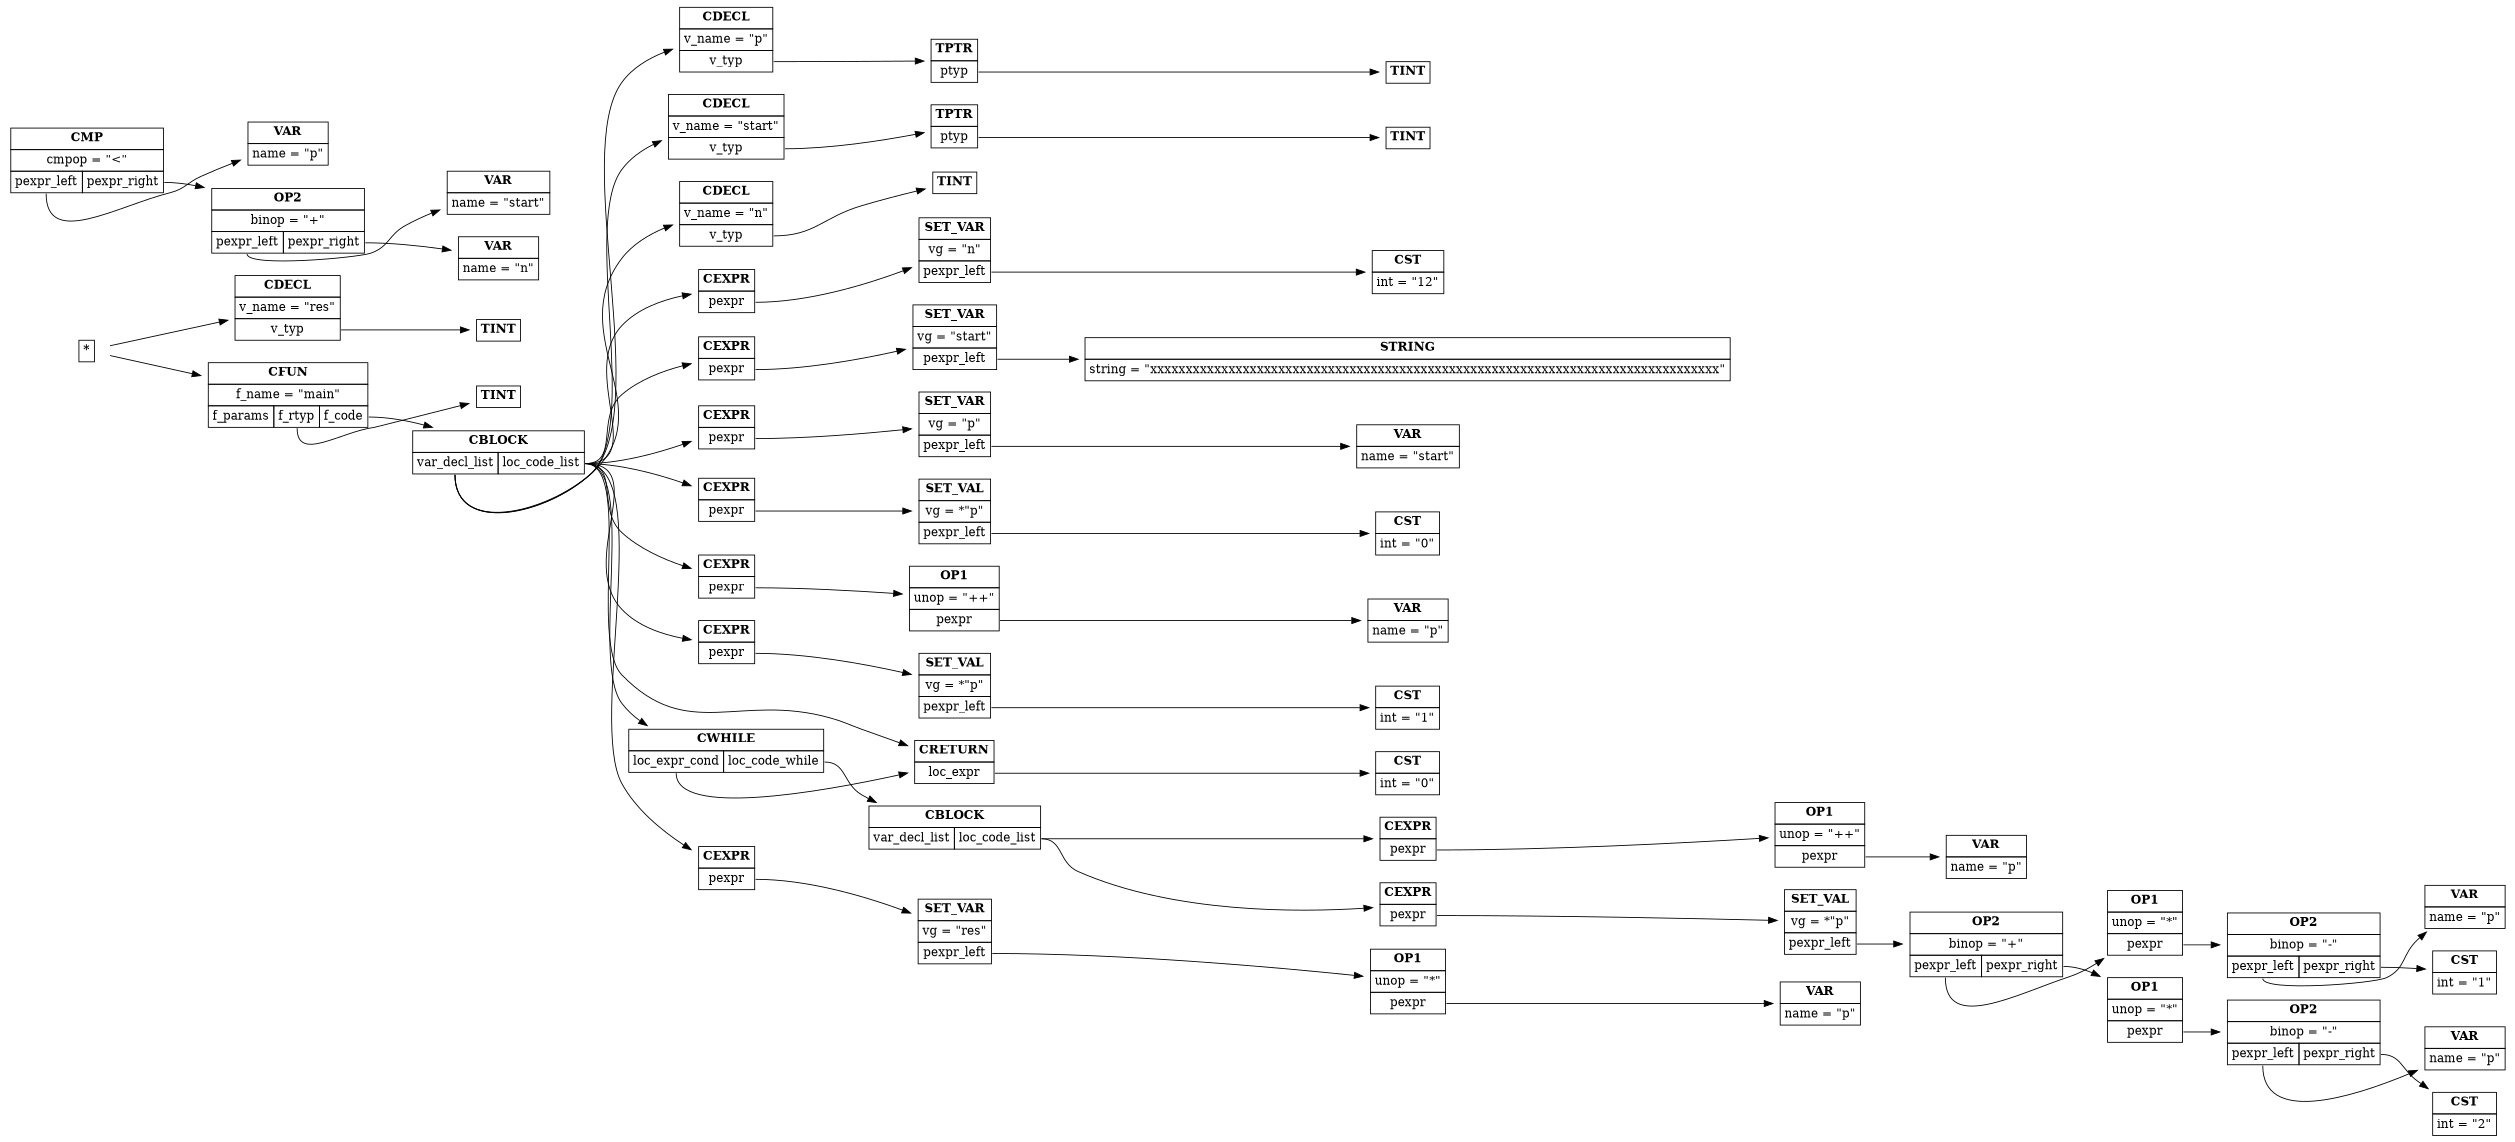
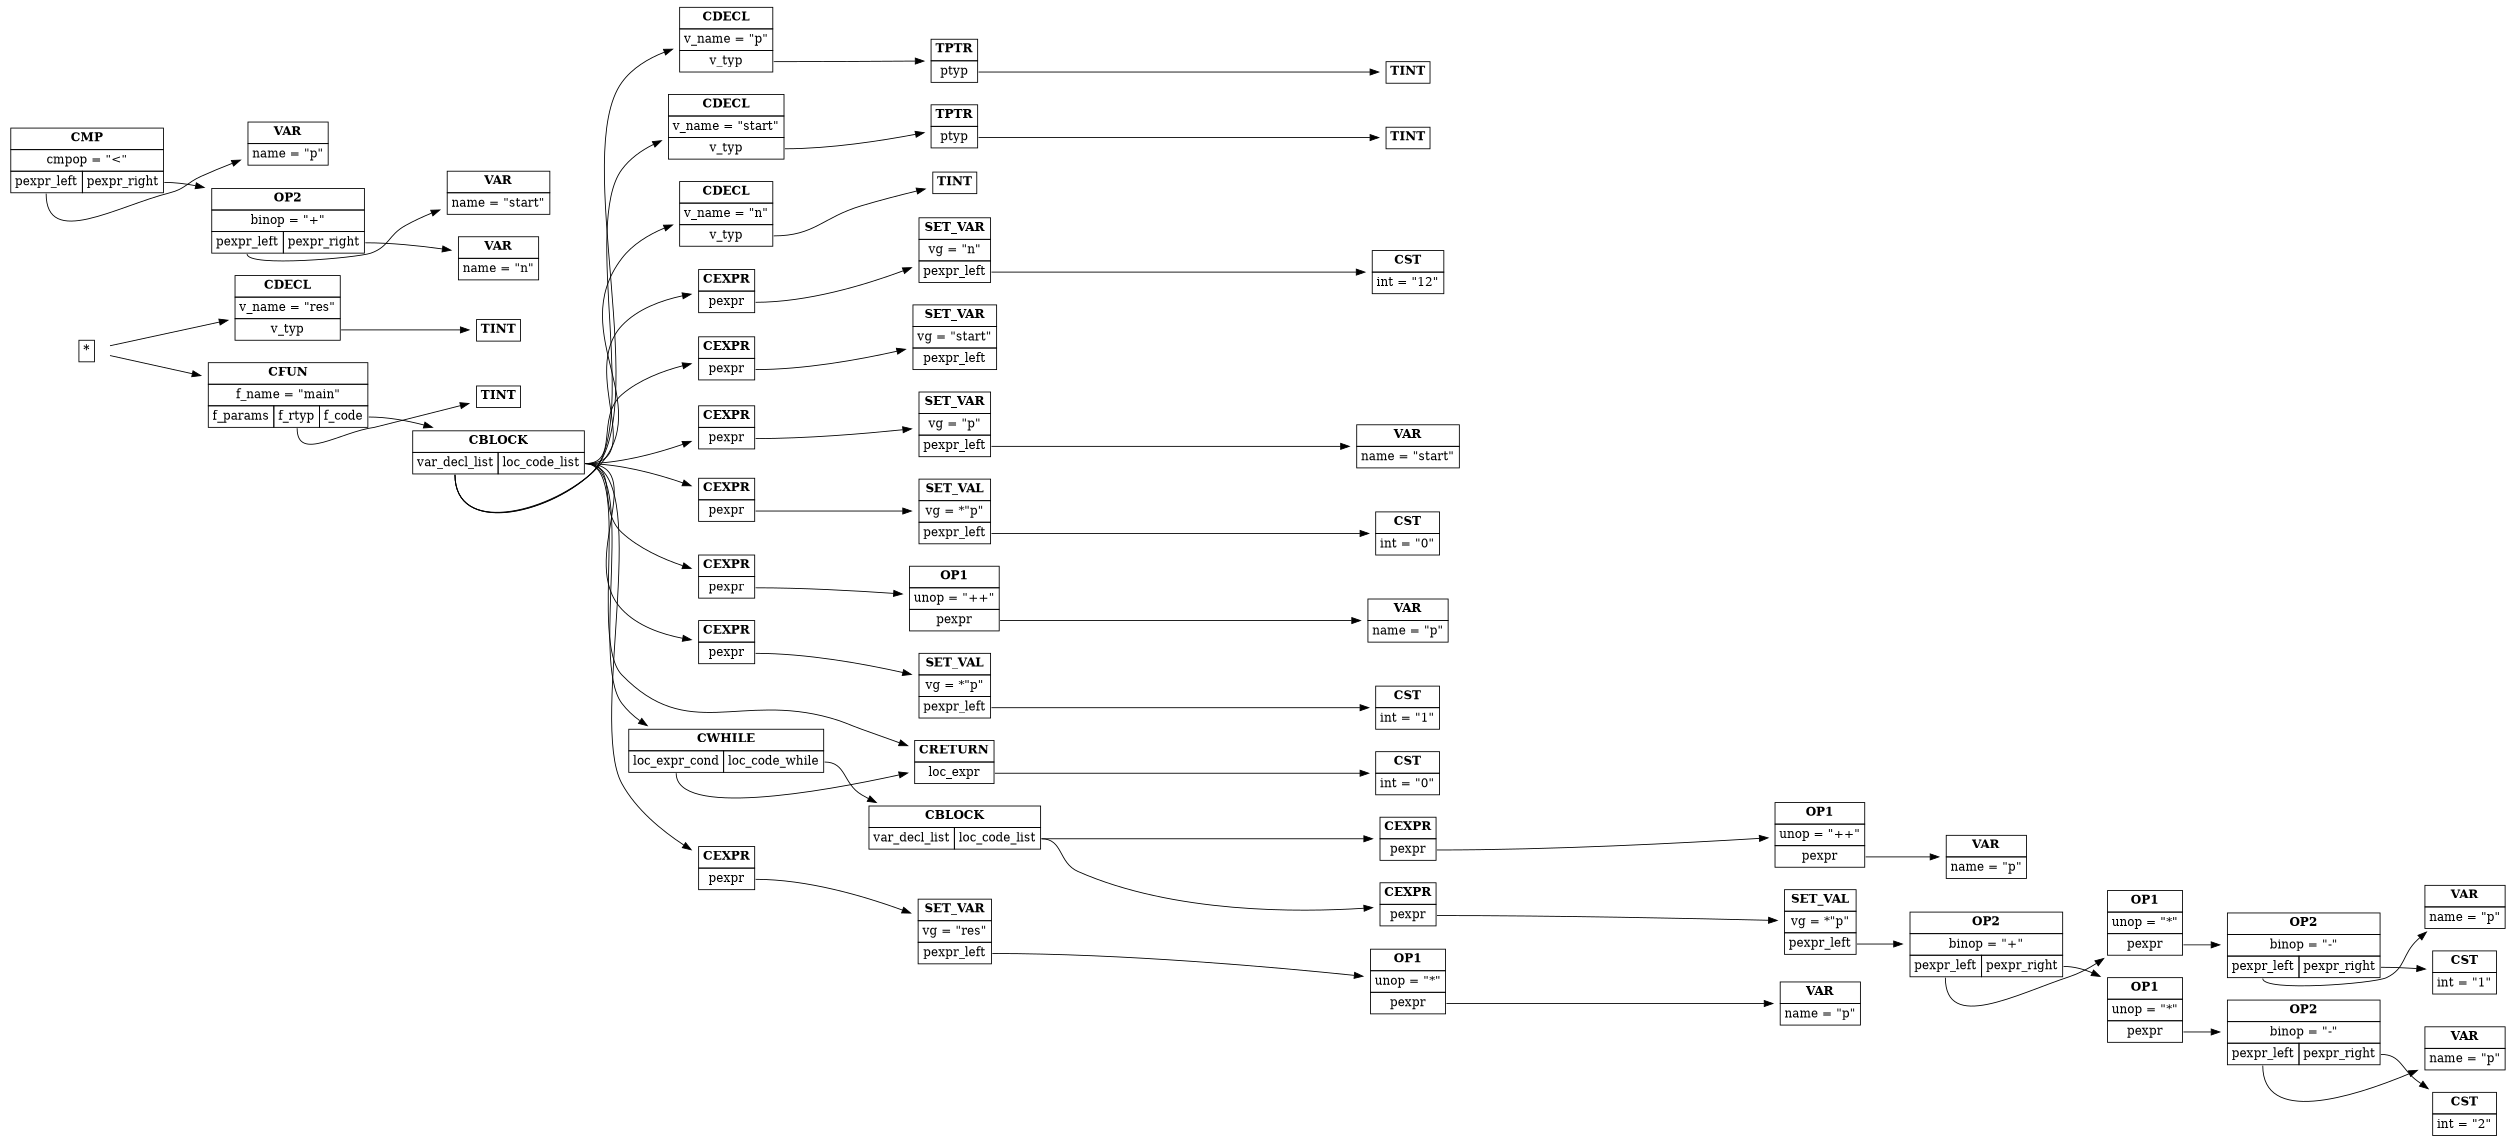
  digraph {
    rankdir=LR
    node [shape=plaintext]
    edge [tailport=pexpr]
    n1 [label=<<table border='0' cellborder='1' cellspacing='0' cellpadding='4'><tr ><td colspan = '1'><b >*</b></td></tr></table>>]
    n2 [label=<<table border='0' cellborder='1' cellspacing='0' cellpadding='4'><tr ><td colspan = '1'><b >CDECL</b></td></tr><tr ><td colspan = '1'>v_name = "res"</td></tr><tr ><td port='v_typ'>v_typ</td></tr></table>>]
    n3 [label=<<table border='0' cellborder='1' cellspacing='0' cellpadding='4'><tr ><td colspan = '3'><b >CFUN</b></td></tr><tr ><td colspan = '3'>f_name = "main"</td></tr><tr ><td port='f_params'>f_params</td><td port='f_rtyp'>f_rtyp</td><td port='f_code'>f_code</td></tr></table>>]
    n4 [label=<<table border='0' cellborder='1' cellspacing='0' cellpadding='4'><tr ><td colspan = '1'><b >TINT</b></td></tr></table>>]
    n5 [label=<<table border='0' cellborder='1' cellspacing='0' cellpadding='4'><tr ><td colspan = '1'><b >TINT</b></td></tr></table>>]
    n6 [label=<<table border='0' cellborder='1' cellspacing='0' cellpadding='4'><tr ><td colspan = '2'><b >CBLOCK</b></td></tr><tr ><td port='var_decl_list'>var_decl_list</td><td port='loc_code_list'>loc_code_list</td></tr></table>>]
    n7 [label=<<table border='0' cellborder='1' cellspacing='0' cellpadding='4'><tr ><td colspan = '1'><b >CDECL</b></td></tr><tr ><td colspan = '1'>v_name = "p"</td></tr><tr ><td port='v_typ'>v_typ</td></tr></table>>]
    n8 [label=<<table border='0' cellborder='1' cellspacing='0' cellpadding='4'><tr ><td colspan = '1'><b >CDECL</b></td></tr><tr ><td colspan = '1'>v_name = "start"</td></tr><tr ><td port='v_typ'>v_typ</td></tr></table>>]
    n9 [label=<<table border='0' cellborder='1' cellspacing='0' cellpadding='4'><tr ><td colspan = '1'><b >CDECL</b></td></tr><tr ><td colspan = '1'>v_name = "n"</td></tr><tr ><td port='v_typ'>v_typ</td></tr></table>>]
    n10 [label=<<table border='0' cellborder='1' cellspacing='0' cellpadding='4'><tr ><td colspan = '1'><b >CEXPR</b></td></tr><tr ><td port='pexpr'>pexpr</td></tr></table>>]
    n11 [label=<<table border='0' cellborder='1' cellspacing='0' cellpadding='4'><tr ><td colspan = '1'><b >CEXPR</b></td></tr><tr ><td port='pexpr'>pexpr</td></tr></table>>]
    n12 [label=<<table border='0' cellborder='1' cellspacing='0' cellpadding='4'><tr ><td colspan = '1'><b >CEXPR</b></td></tr><tr ><td port='pexpr'>pexpr</td></tr></table>>]
    n13 [label=<<table border='0' cellborder='1' cellspacing='0' cellpadding='4'><tr ><td colspan = '1'><b >CEXPR</b></td></tr><tr ><td port='pexpr'>pexpr</td></tr></table>>]
    n14 [label=<<table border='0' cellborder='1' cellspacing='0' cellpadding='4'><tr ><td colspan = '1'><b >CEXPR</b></td></tr><tr ><td port='pexpr'>pexpr</td></tr></table>>]
    n15 [label=<<table border='0' cellborder='1' cellspacing='0' cellpadding='4'><tr ><td colspan = '1'><b >CEXPR</b></td></tr><tr ><td port='pexpr'>pexpr</td></tr></table>>]
    n16 [label=<<table border='0' cellborder='1' cellspacing='0' cellpadding='4'><tr ><td colspan = '2'><b >CWHILE</b></td></tr><tr ><td port='loc_expr_cond'>loc_expr_cond</td><td port='loc_code_while'>loc_code_while</td></tr></table>>]
    n17 [label=<<table border='0' cellborder='1' cellspacing='0' cellpadding='4'><tr ><td colspan = '1'><b >CEXPR</b></td></tr><tr ><td port='pexpr'>pexpr</td></tr></table>>]
    n18 [label=<<table border='0' cellborder='1' cellspacing='0' cellpadding='4'><tr ><td colspan = '1'><b >CRETURN</b></td></tr><tr ><td port='loc_expr'>loc_expr</td></tr></table>>]
    n19 [label=<<table border='0' cellborder='1' cellspacing='0' cellpadding='4'><tr ><td colspan = '1'><b >TPTR</b></td></tr><tr ><td port='ptyp'>ptyp</td></tr></table>>]
    n20 [label=<<table border='0' cellborder='1' cellspacing='0' cellpadding='4'><tr ><td colspan = '1'><b >TPTR</b></td></tr><tr ><td port='ptyp'>ptyp</td></tr></table>>]
    n21 [label=<<table border='0' cellborder='1' cellspacing='0' cellpadding='4'><tr ><td colspan = '1'><b >TINT</b></td></tr></table>>]
    n22 [label=<<table border='0' cellborder='1' cellspacing='0' cellpadding='4'><tr ><td colspan = '1'><b >SET_VAR</b></td></tr><tr ><td colspan = '1'>vg = "n"</td></tr><tr ><td port='pexpr_left'>pexpr_left</td></tr></table>>]
    n23 [label=<<table border='0' cellborder='1' cellspacing='0' cellpadding='4'><tr ><td colspan = '1'><b >SET_VAR</b></td></tr><tr ><td colspan = '1'>vg = "start"</td></tr><tr ><td port='pexpr_left'>pexpr_left</td></tr></table>>]
    n24 [label=<<table border='0' cellborder='1' cellspacing='0' cellpadding='4'><tr ><td colspan = '1'><b >SET_VAR</b></td></tr><tr ><td colspan = '1'>vg = "p"</td></tr><tr ><td port='pexpr_left'>pexpr_left</td></tr></table>>]
    n25 [label=<<table border='0' cellborder='1' cellspacing='0' cellpadding='4'><tr ><td colspan = '1'><b >SET_VAL</b></td></tr><tr ><td colspan = '1'>vg = *"p"</td></tr><tr ><td port='pexpr_left'>pexpr_left</td></tr></table>>]
    n26 [label=<<table border='0' cellborder='1' cellspacing='0' cellpadding='4'><tr ><td colspan = '1'><b >OP1</b></td></tr><tr ><td colspan = '1'>unop = "++"</td></tr><tr ><td port='pexpr'>pexpr</td></tr></table>>]
    n27 [label=<<table border='0' cellborder='1' cellspacing='0' cellpadding='4'><tr ><td colspan = '1'><b >SET_VAL</b></td></tr><tr ><td colspan = '1'>vg = *"p"</td></tr><tr ><td port='pexpr_left'>pexpr_left</td></tr></table>>]
    n28 [label=<<table border='0' cellborder='1' cellspacing='0' cellpadding='4'><tr ><td colspan = '2'><b >CBLOCK</b></td></tr><tr ><td port='var_decl_list'>var_decl_list</td><td port='loc_code_list'>loc_code_list</td></tr></table>>]
    n29 [label=<<table border='0' cellborder='1' cellspacing='0' cellpadding='4'><tr ><td colspan = '1'><b >SET_VAR</b></td></tr><tr ><td colspan = '1'>vg = "res"</td></tr><tr ><td port='pexpr_left'>pexpr_left</td></tr></table>>]
    n30 [label=<<table border='0' cellborder='1' cellspacing='0' cellpadding='4'><tr ><td colspan = '1'><b >CST</b></td></tr><tr ><td colspan = '1'>int = "0"</td></tr></table>>]
    n31 [label=<<table border='0' cellborder='1' cellspacing='0' cellpadding='4'><tr ><td colspan = '1'><b >TINT</b></td></tr></table>>]
    n32 [label=<<table border='0' cellborder='1' cellspacing='0' cellpadding='4'><tr ><td colspan = '1'><b >TINT</b></td></tr></table>>]
    n33 [label=<<table border='0' cellborder='1' cellspacing='0' cellpadding='4'><tr ><td colspan = '1'><b >CST</b></td></tr><tr ><td colspan = '1'>int = "12"</td></tr></table>>]
-   n34 [label=<<table border='0' cellborder='1' cellspacing='0' cellpadding='4'><tr ><td colspan = '1'><b >STRING</b></td></tr><tr ><td colspan = '1'>string = "xxxxxxxxxxxxxxxxxxxxxxxxxxxxxxxxxxxxxxxxxxxxxxxxxxxxxxxxxxxxxxxxxxxxxxxxxxxxxxxx"</td></tr></table>>]
    n35 [label=<<table border='0' cellborder='1' cellspacing='0' cellpadding='4'><tr ><td colspan = '1'><b >VAR</b></td></tr><tr ><td colspan = '1'>name = "start"</td></tr></table>>]
    n36 [label=<<table border='0' cellborder='1' cellspacing='0' cellpadding='4'><tr ><td colspan = '1'><b >CST</b></td></tr><tr ><td colspan = '1'>int = "0"</td></tr></table>>]
    n37 [label=<<table border='0' cellborder='1' cellspacing='0' cellpadding='4'><tr ><td colspan = '1'><b >VAR</b></td></tr><tr ><td colspan = '1'>name = "p"</td></tr></table>>]
    n38 [label=<<table border='0' cellborder='1' cellspacing='0' cellpadding='4'><tr ><td colspan = '1'><b >CST</b></td></tr><tr ><td colspan = '1'>int = "1"</td></tr></table>>]
    n39 [label=<<table border='0' cellborder='1' cellspacing='0' cellpadding='4'><tr ><td colspan = '2'><b >CMP</b></td></tr><tr ><td colspan = '2'>cmpop = "&lt;"</td></tr><tr ><td port='pexpr_left'>pexpr_left</td><td port='pexpr_right'>pexpr_right</td></tr></table>>]
    n40 [label=<<table border='0' cellborder='1' cellspacing='0' cellpadding='4'><tr ><td colspan = '1'><b >VAR</b></td></tr><tr ><td colspan = '1'>name = "p"</td></tr></table>>]
    n41 [label=<<table border='0' cellborder='1' cellspacing='0' cellpadding='4'><tr ><td colspan = '2'><b >OP2</b></td></tr><tr ><td colspan = '2'>binop = "+"</td></tr><tr ><td port='pexpr_left'>pexpr_left</td><td port='pexpr_right'>pexpr_right</td></tr></table>>]
    n42 [label=<<table border='0' cellborder='1' cellspacing='0' cellpadding='4'><tr ><td colspan = '1'><b >CEXPR</b></td></tr><tr ><td port='pexpr'>pexpr</td></tr></table>>]
    n43 [label=<<table border='0' cellborder='1' cellspacing='0' cellpadding='4'><tr ><td colspan = '1'><b >CEXPR</b></td></tr><tr ><td port='pexpr'>pexpr</td></tr></table>>]
    n44 [label=<<table border='0' cellborder='1' cellspacing='0' cellpadding='4'><tr ><td colspan = '1'><b >VAR</b></td></tr><tr ><td colspan = '1'>name = "start"</td></tr></table>>]
    n45 [label=<<table border='0' cellborder='1' cellspacing='0' cellpadding='4'><tr ><td colspan = '1'><b >VAR</b></td></tr><tr ><td colspan = '1'>name = "n"</td></tr></table>>]
    n46 [label=<<table border='0' cellborder='1' cellspacing='0' cellpadding='4'><tr ><td colspan = '1'><b >OP1</b></td></tr><tr ><td colspan = '1'>unop = "++"</td></tr><tr ><td port='pexpr'>pexpr</td></tr></table>>]
    n47 [label=<<table border='0' cellborder='1' cellspacing='0' cellpadding='4'><tr ><td colspan = '1'><b >SET_VAL</b></td></tr><tr ><td colspan = '1'>vg = *"p"</td></tr><tr ><td port='pexpr_left'>pexpr_left</td></tr></table>>]
    n48 [label=<<table border='0' cellborder='1' cellspacing='0' cellpadding='4'><tr ><td colspan = '1'><b >VAR</b></td></tr><tr ><td colspan = '1'>name = "p"</td></tr></table>>]
    n49 [label=<<table border='0' cellborder='1' cellspacing='0' cellpadding='4'><tr ><td colspan = '2'><b >OP2</b></td></tr><tr ><td colspan = '2'>binop = "+"</td></tr><tr ><td port='pexpr_left'>pexpr_left</td><td port='pexpr_right'>pexpr_right</td></tr></table>>]
    n50 [label=<<table border='0' cellborder='1' cellspacing='0' cellpadding='4'><tr ><td colspan = '1'><b >OP1</b></td></tr><tr ><td colspan = '1'>unop = "*"</td></tr><tr ><td port='pexpr'>pexpr</td></tr></table>>]
    n51 [label=<<table border='0' cellborder='1' cellspacing='0' cellpadding='4'><tr ><td colspan = '1'><b >OP1</b></td></tr><tr ><td colspan = '1'>unop = "*"</td></tr><tr ><td port='pexpr'>pexpr</td></tr></table>>]
    n52 [label=<<table border='0' cellborder='1' cellspacing='0' cellpadding='4'><tr ><td colspan = '2'><b >OP2</b></td></tr><tr ><td colspan = '2'>binop = "-"</td></tr><tr ><td port='pexpr_left'>pexpr_left</td><td port='pexpr_right'>pexpr_right</td></tr></table>>]
    n53 [label=<<table border='0' cellborder='1' cellspacing='0' cellpadding='4'><tr ><td colspan = '2'><b >OP2</b></td></tr><tr ><td colspan = '2'>binop = "-"</td></tr><tr ><td port='pexpr_left'>pexpr_left</td><td port='pexpr_right'>pexpr_right</td></tr></table>>]
    n54 [label=<<table border='0' cellborder='1' cellspacing='0' cellpadding='4'><tr ><td colspan = '1'><b >VAR</b></td></tr><tr ><td colspan = '1'>name = "p"</td></tr></table>>]
    n55 [label=<<table border='0' cellborder='1' cellspacing='0' cellpadding='4'><tr ><td colspan = '1'><b >CST</b></td></tr><tr ><td colspan = '1'>int = "1"</td></tr></table>>]
    n56 [label=<<table border='0' cellborder='1' cellspacing='0' cellpadding='4'><tr ><td colspan = '1'><b >VAR</b></td></tr><tr ><td colspan = '1'>name = "p"</td></tr></table>>]
    n57 [label=<<table border='0' cellborder='1' cellspacing='0' cellpadding='4'><tr ><td colspan = '1'><b >CST</b></td></tr><tr ><td colspan = '1'>int = "2"</td></tr></table>>]
    n58 [label=<<table border='0' cellborder='1' cellspacing='0' cellpadding='4'><tr ><td colspan = '1'><b >OP1</b></td></tr><tr ><td colspan = '1'>unop = "*"</td></tr><tr ><td port='pexpr'>pexpr</td></tr></table>>]
    n59 [label=<<table border='0' cellborder='1' cellspacing='0' cellpadding='4'><tr ><td colspan = '1'><b >VAR</b></td></tr><tr ><td colspan = '1'>name = "p"</td></tr></table>>]
    n1 -> n2
    n1 -> n3
    n2 -> n4 [tailport=v_typ]
    n3 -> n5 [tailport=f_rtyp]
    n3 -> n6 [tailport=f_code]
    n6 -> n7 [tailport=var_decl_list]
    n6 -> n8 [tailport=var_decl_list]
    n6 -> n9 [tailport=var_decl_list]
    n6 -> n10 [tailport=loc_code_list]
    n6 -> n11 [tailport=loc_code_list]
    n6 -> n12 [tailport=loc_code_list]
    n6 -> n13 [tailport=loc_code_list]
    n6 -> n14 [tailport=loc_code_list]
    n6 -> n15 [tailport=loc_code_list]
    n6 -> n16 [tailport=loc_code_list]
    n6 -> n17 [tailport=loc_code_list]
    n6 -> n18 [tailport=loc_code_list]
    n7 -> n19 [tailport=v_typ]
    n8 -> n20 [tailport=v_typ]
    n9 -> n21 [tailport=v_typ]
    n10 -> n22
    n11 -> n23
    n12 -> n24
    n13 -> n25
    n14 -> n26
    n15 -> n27
    n16 -> n18 [tailport=loc_expr_cond]
    n16 -> n28 [tailport=loc_code_while]
    n17 -> n29
    n18 -> n30 [tailport=loc_expr]
    n19 -> n31 [tailport=ptyp]
    n20 -> n32 [tailport=ptyp]
    n22 -> n33 [tailport=pexpr_left]
-   n23 -> n34 [tailport=pexpr_left]
    n24 -> n35 [tailport=pexpr_left]
    n25 -> n36 [tailport=pexpr_left]
    n26 -> n37
    n27 -> n38 [tailport=pexpr_left]
    n28 -> n42 [tailport=loc_code_list]
    n28 -> n43 [tailport=loc_code_list]
    n29 -> n58 [tailport=pexpr_left]
    n39 -> n40 [tailport=pexpr_left]
    n39 -> n41 [tailport=pexpr_right]
    n41 -> n44 [tailport=pexpr_left]
    n41 -> n45 [tailport=pexpr_right]
    n42 -> n46
    n43 -> n47
    n46 -> n48
    n47 -> n49 [tailport=pexpr_left]
    n49 -> n50 [tailport=pexpr_left]
    n49 -> n51 [tailport=pexpr_right]
    n50 -> n52
    n51 -> n53
    n52 -> n54 [tailport=pexpr_left]
    n52 -> n55 [tailport=pexpr_right]
    n53 -> n56 [tailport=pexpr_left]
    n53 -> n57 [tailport=pexpr_right]
    n58 -> n59
  }
